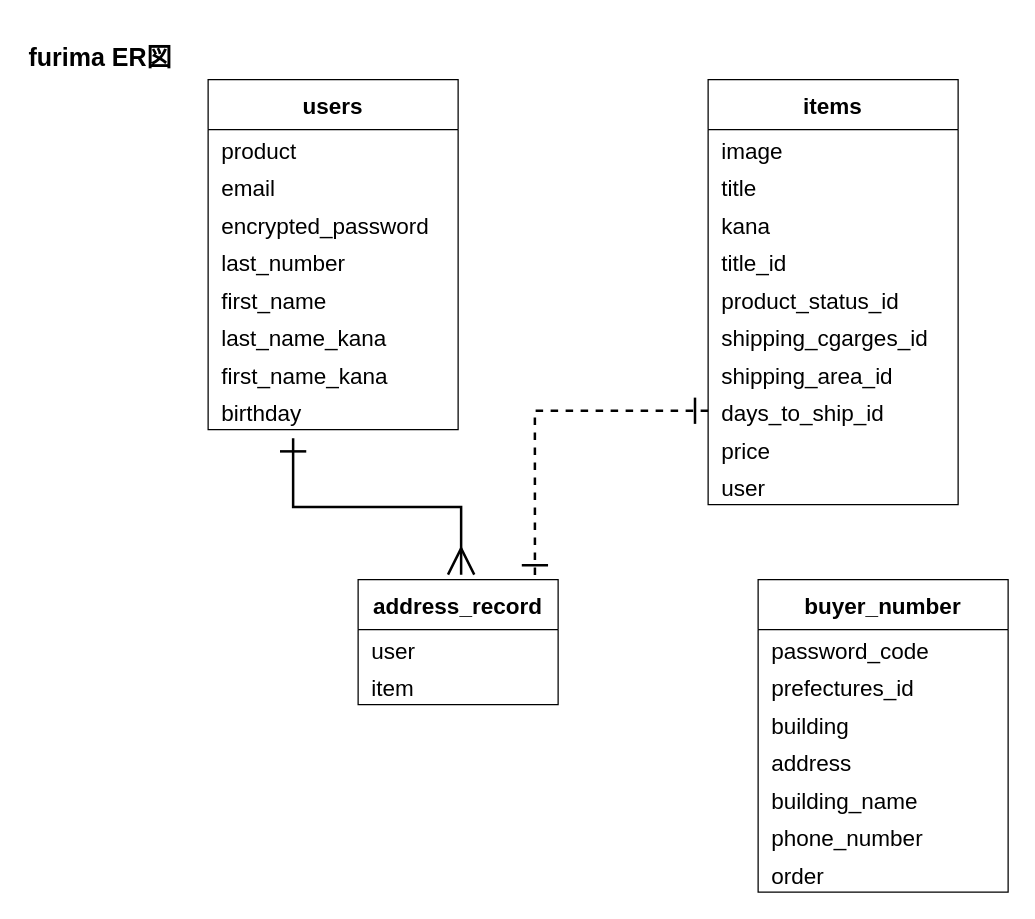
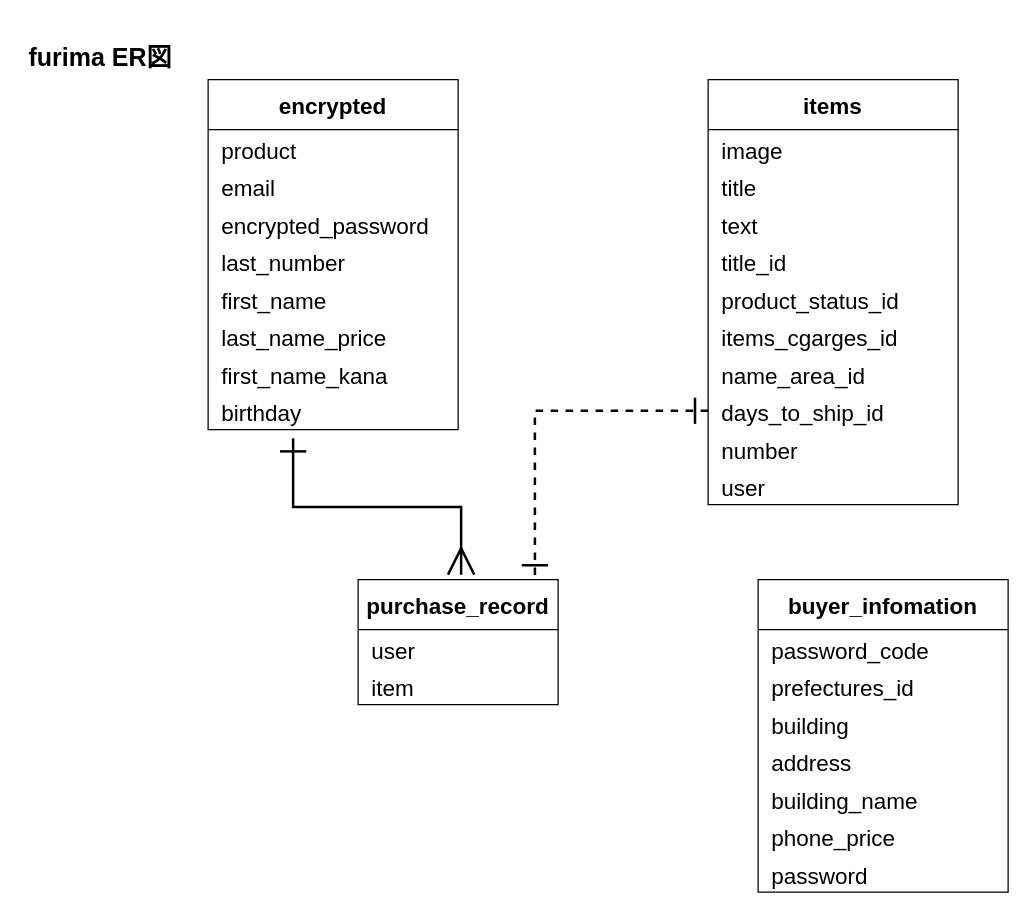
  <mxCell id="0" />
  <mxCell id="1" parent="0" />
- <mxCell id="2" value="users" style="swimlane;fontStyle=1;childLayout=stackLayout;horizontal=1;startSize=40;horizontalStack=0;resizeParent=1;resizeParentMax=0;resizeLast=0;collapsible=1;marginBottom=0;align=center;fontSize=18;" parent="1" vertex="1"><mxGeometry x="166" y="63" width="200" height="280" as="geometry" /></mxCell>
+ <mxCell id="2" value="encrypted" style="swimlane;fontStyle=1;childLayout=stackLayout;horizontal=1;startSize=40;horizontalStack=0;resizeParent=1;resizeParentMax=0;resizeLast=0;collapsible=1;marginBottom=0;align=center;fontSize=18;" parent="1" vertex="1"><mxGeometry x="166" y="63" width="200" height="280" as="geometry" /></mxCell>
  <mxCell id="3" value=" product" style="text;strokeColor=none;fillColor=none;spacingLeft=4;spacingRight=4;overflow=hidden;rotatable=0;points=[[0,0.5],[1,0.5]];portConstraint=eastwest;fontSize=18;" parent="2" vertex="1"><mxGeometry y="40" width="200" height="30" as="geometry" /></mxCell>
  <mxCell id="4" value=" email" style="text;strokeColor=none;fillColor=none;spacingLeft=4;spacingRight=4;overflow=hidden;rotatable=0;points=[[0,0.5],[1,0.5]];portConstraint=eastwest;fontSize=18;" parent="2" vertex="1"><mxGeometry y="70" width="200" height="30" as="geometry" /></mxCell>
  <mxCell id="5" value=" encrypted_password" style="text;strokeColor=none;fillColor=none;spacingLeft=4;spacingRight=4;overflow=hidden;rotatable=0;points=[[0,0.5],[1,0.5]];portConstraint=eastwest;fontSize=18;" parent="2" vertex="1"><mxGeometry y="100" width="200" height="30" as="geometry" /></mxCell>
  <mxCell id="6" value=" last_number" style="text;strokeColor=none;fillColor=none;spacingLeft=4;spacingRight=4;overflow=hidden;rotatable=0;points=[[0,0.5],[1,0.5]];portConstraint=eastwest;fontSize=18;" parent="2" vertex="1"><mxGeometry y="130" width="200" height="30" as="geometry" /></mxCell>
  <mxCell id="7" value=" first_name" style="text;strokeColor=none;fillColor=none;spacingLeft=4;spacingRight=4;overflow=hidden;rotatable=0;points=[[0,0.5],[1,0.5]];portConstraint=eastwest;fontSize=18;" parent="2" vertex="1"><mxGeometry y="160" width="200" height="30" as="geometry" /></mxCell>
- <mxCell id="8" value=" last_name_kana" style="text;strokeColor=none;fillColor=none;spacingLeft=4;spacingRight=4;overflow=hidden;rotatable=0;points=[[0,0.5],[1,0.5]];portConstraint=eastwest;fontSize=18;" parent="2" vertex="1"><mxGeometry y="190" width="200" height="30" as="geometry" /></mxCell>
+ <mxCell id="8" value=" last_name_price" style="text;strokeColor=none;fillColor=none;spacingLeft=4;spacingRight=4;overflow=hidden;rotatable=0;points=[[0,0.5],[1,0.5]];portConstraint=eastwest;fontSize=18;" parent="2" vertex="1"><mxGeometry y="190" width="200" height="30" as="geometry" /></mxCell>
  <mxCell id="9" value=" first_name_kana" style="text;strokeColor=none;fillColor=none;spacingLeft=4;spacingRight=4;overflow=hidden;rotatable=0;points=[[0,0.5],[1,0.5]];portConstraint=eastwest;fontSize=18;" parent="2" vertex="1"><mxGeometry y="220" width="200" height="30" as="geometry" /></mxCell>
  <mxCell id="10" value=" birthday" style="text;strokeColor=none;fillColor=none;spacingLeft=4;spacingRight=4;overflow=hidden;rotatable=0;points=[[0,0.5],[1,0.5]];portConstraint=eastwest;fontSize=18;" parent="2" vertex="1"><mxGeometry y="250" width="200" height="30" as="geometry" /></mxCell>
  <mxCell id="11" value="items" style="swimlane;fontStyle=1;childLayout=stackLayout;horizontal=1;startSize=40;horizontalStack=0;resizeParent=1;resizeParentMax=0;resizeLast=0;collapsible=1;marginBottom=0;align=center;fontSize=18;" parent="1" vertex="1"><mxGeometry x="566" y="63" width="200" height="340" as="geometry" /></mxCell>
  <mxCell id="12" value=" image" style="text;strokeColor=none;fillColor=none;spacingLeft=4;spacingRight=4;overflow=hidden;rotatable=0;points=[[0,0.5],[1,0.5]];portConstraint=eastwest;fontSize=18;" parent="11" vertex="1"><mxGeometry y="40" width="200" height="30" as="geometry" /></mxCell>
  <mxCell id="13" value=" title" style="text;strokeColor=none;fillColor=none;spacingLeft=4;spacingRight=4;overflow=hidden;rotatable=0;points=[[0,0.5],[1,0.5]];portConstraint=eastwest;fontSize=18;" parent="11" vertex="1"><mxGeometry y="70" width="200" height="30" as="geometry" /></mxCell>
- <mxCell id="14" value=" kana" style="text;strokeColor=none;fillColor=none;spacingLeft=4;spacingRight=4;overflow=hidden;rotatable=0;points=[[0,0.5],[1,0.5]];portConstraint=eastwest;fontSize=18;" parent="11" vertex="1"><mxGeometry y="100" width="200" height="30" as="geometry" /></mxCell>
+ <mxCell id="14" value=" text" style="text;strokeColor=none;fillColor=none;spacingLeft=4;spacingRight=4;overflow=hidden;rotatable=0;points=[[0,0.5],[1,0.5]];portConstraint=eastwest;fontSize=18;" parent="11" vertex="1"><mxGeometry y="100" width="200" height="30" as="geometry" /></mxCell>
  <mxCell id="15" value=" title_id" style="text;strokeColor=none;fillColor=none;spacingLeft=4;spacingRight=4;overflow=hidden;rotatable=0;points=[[0,0.5],[1,0.5]];portConstraint=eastwest;fontSize=18;" parent="11" vertex="1"><mxGeometry y="130" width="200" height="30" as="geometry" /></mxCell>
  <mxCell id="16" value=" product_status_id" style="text;strokeColor=none;fillColor=none;spacingLeft=4;spacingRight=4;overflow=hidden;rotatable=0;points=[[0,0.5],[1,0.5]];portConstraint=eastwest;fontSize=18;" parent="11" vertex="1"><mxGeometry y="160" width="200" height="30" as="geometry" /></mxCell>
- <mxCell id="17" value=" shipping_cgarges_id" style="text;strokeColor=none;fillColor=none;spacingLeft=4;spacingRight=4;overflow=hidden;rotatable=0;points=[[0,0.5],[1,0.5]];portConstraint=eastwest;fontSize=18;" parent="11" vertex="1"><mxGeometry y="190" width="200" height="30" as="geometry" /></mxCell>
- <mxCell id="18" value=" shipping_area_id" style="text;strokeColor=none;fillColor=none;spacingLeft=4;spacingRight=4;overflow=hidden;rotatable=0;points=[[0,0.5],[1,0.5]];portConstraint=eastwest;fontSize=18;" parent="11" vertex="1"><mxGeometry y="220" width="200" height="30" as="geometry" /></mxCell>
+ <mxCell id="17" value=" items_cgarges_id" style="text;strokeColor=none;fillColor=none;spacingLeft=4;spacingRight=4;overflow=hidden;rotatable=0;points=[[0,0.5],[1,0.5]];portConstraint=eastwest;fontSize=18;" parent="11" vertex="1"><mxGeometry y="190" width="200" height="30" as="geometry" /></mxCell>
+ <mxCell id="18" value=" name_area_id" style="text;strokeColor=none;fillColor=none;spacingLeft=4;spacingRight=4;overflow=hidden;rotatable=0;points=[[0,0.5],[1,0.5]];portConstraint=eastwest;fontSize=18;" parent="11" vertex="1"><mxGeometry y="220" width="200" height="30" as="geometry" /></mxCell>
  <mxCell id="19" value=" days_to_ship_id" style="text;strokeColor=none;fillColor=none;spacingLeft=4;spacingRight=4;overflow=hidden;rotatable=0;points=[[0,0.5],[1,0.5]];portConstraint=eastwest;fontSize=18;" parent="11" vertex="1"><mxGeometry y="250" width="200" height="30" as="geometry" /></mxCell>
- <mxCell id="20" value=" price" style="text;strokeColor=none;fillColor=none;spacingLeft=4;spacingRight=4;overflow=hidden;rotatable=0;points=[[0,0.5],[1,0.5]];portConstraint=eastwest;fontSize=18;" parent="11" vertex="1"><mxGeometry y="280" width="200" height="30" as="geometry" /></mxCell>
+ <mxCell id="20" value=" number" style="text;strokeColor=none;fillColor=none;spacingLeft=4;spacingRight=4;overflow=hidden;rotatable=0;points=[[0,0.5],[1,0.5]];portConstraint=eastwest;fontSize=18;" parent="11" vertex="1"><mxGeometry y="280" width="200" height="30" as="geometry" /></mxCell>
  <mxCell id="21" value=" user" style="text;strokeColor=none;fillColor=none;spacingLeft=4;spacingRight=4;overflow=hidden;rotatable=0;points=[[0,0.5],[1,0.5]];portConstraint=eastwest;fontSize=18;" parent="11" vertex="1"><mxGeometry y="310" width="200" height="30" as="geometry" /></mxCell>
- <mxCell id="22" value="address_record" style="swimlane;fontStyle=1;childLayout=stackLayout;horizontal=1;startSize=40;horizontalStack=0;resizeParent=1;resizeParentMax=0;resizeLast=0;collapsible=1;marginBottom=0;align=center;fontSize=18;" parent="1" vertex="1"><mxGeometry x="286" y="463" width="160" height="100" as="geometry" /></mxCell>
+ <mxCell id="22" value="purchase_record" style="swimlane;fontStyle=1;childLayout=stackLayout;horizontal=1;startSize=40;horizontalStack=0;resizeParent=1;resizeParentMax=0;resizeLast=0;collapsible=1;marginBottom=0;align=center;fontSize=18;" parent="1" vertex="1"><mxGeometry x="286" y="463" width="160" height="100" as="geometry" /></mxCell>
  <mxCell id="23" value=" user" style="text;strokeColor=none;fillColor=none;spacingLeft=4;spacingRight=4;overflow=hidden;rotatable=0;points=[[0,0.5],[1,0.5]];portConstraint=eastwest;fontSize=18;" parent="22" vertex="1"><mxGeometry y="40" width="160" height="30" as="geometry" /></mxCell>
  <mxCell id="24" value=" item" style="text;strokeColor=none;fillColor=none;spacingLeft=4;spacingRight=4;overflow=hidden;rotatable=0;points=[[0,0.5],[1,0.5]];portConstraint=eastwest;fontSize=18;" parent="22" vertex="1"><mxGeometry y="70" width="160" height="30" as="geometry" /></mxCell>
- <mxCell id="25" value="buyer_number" style="swimlane;fontStyle=1;childLayout=stackLayout;horizontal=1;startSize=40;horizontalStack=0;resizeParent=1;resizeParentMax=0;resizeLast=0;collapsible=1;marginBottom=0;align=center;fontSize=18;" parent="1" vertex="1"><mxGeometry x="606" y="463" width="200" height="250" as="geometry" /></mxCell>
+ <mxCell id="25" value="buyer_infomation" style="swimlane;fontStyle=1;childLayout=stackLayout;horizontal=1;startSize=40;horizontalStack=0;resizeParent=1;resizeParentMax=0;resizeLast=0;collapsible=1;marginBottom=0;align=center;fontSize=18;" parent="1" vertex="1"><mxGeometry x="606" y="463" width="200" height="250" as="geometry" /></mxCell>
  <mxCell id="26" value=" password_code" style="text;strokeColor=none;fillColor=none;spacingLeft=4;spacingRight=4;overflow=hidden;rotatable=0;points=[[0,0.5],[1,0.5]];portConstraint=eastwest;fontSize=18;" parent="25" vertex="1"><mxGeometry y="40" width="200" height="30" as="geometry" /></mxCell>
  <mxCell id="27" value=" prefectures_id" style="text;strokeColor=none;fillColor=none;spacingLeft=4;spacingRight=4;overflow=hidden;rotatable=0;points=[[0,0.5],[1,0.5]];portConstraint=eastwest;fontSize=18;" parent="25" vertex="1"><mxGeometry y="70" width="200" height="30" as="geometry" /></mxCell>
  <mxCell id="28" value=" building" style="text;strokeColor=none;fillColor=none;spacingLeft=4;spacingRight=4;overflow=hidden;rotatable=0;points=[[0,0.5],[1,0.5]];portConstraint=eastwest;fontSize=18;" parent="25" vertex="1"><mxGeometry y="100" width="200" height="30" as="geometry" /></mxCell>
  <mxCell id="29" value=" address" style="text;strokeColor=none;fillColor=none;spacingLeft=4;spacingRight=4;overflow=hidden;rotatable=0;points=[[0,0.5],[1,0.5]];portConstraint=eastwest;fontSize=18;" parent="25" vertex="1"><mxGeometry y="130" width="200" height="30" as="geometry" /></mxCell>
  <mxCell id="30" value=" building_name" style="text;strokeColor=none;fillColor=none;spacingLeft=4;spacingRight=4;overflow=hidden;rotatable=0;points=[[0,0.5],[1,0.5]];portConstraint=eastwest;fontSize=18;" parent="25" vertex="1"><mxGeometry y="160" width="200" height="30" as="geometry" /></mxCell>
- <mxCell id="31" value=" phone_number" style="text;strokeColor=none;fillColor=none;spacingLeft=4;spacingRight=4;overflow=hidden;rotatable=0;points=[[0,0.5],[1,0.5]];portConstraint=eastwest;fontSize=18;" parent="25" vertex="1"><mxGeometry y="190" width="200" height="30" as="geometry" /></mxCell>
- <mxCell id="32" value=" order" style="text;strokeColor=none;fillColor=none;spacingLeft=4;spacingRight=4;overflow=hidden;rotatable=0;points=[[0,0.5],[1,0.5]];portConstraint=eastwest;fontSize=18;" parent="25" vertex="1"><mxGeometry y="220" width="200" height="30" as="geometry" /></mxCell>
+ <mxCell id="31" value=" phone_price" style="text;strokeColor=none;fillColor=none;spacingLeft=4;spacingRight=4;overflow=hidden;rotatable=0;points=[[0,0.5],[1,0.5]];portConstraint=eastwest;fontSize=18;" parent="25" vertex="1"><mxGeometry y="190" width="200" height="30" as="geometry" /></mxCell>
+ <mxCell id="32" value=" password" style="text;strokeColor=none;fillColor=none;spacingLeft=4;spacingRight=4;overflow=hidden;rotatable=0;points=[[0,0.5],[1,0.5]];portConstraint=eastwest;fontSize=18;" parent="25" vertex="1"><mxGeometry y="220" width="200" height="30" as="geometry" /></mxCell>
  <mxCell id="33" value="" style="edgeStyle=orthogonalEdgeStyle;fontSize=12;html=1;endArrow=ERmany;startArrow=ERone;startSize=18;endSize=18;strokeWidth=2;rounded=0;entryX=0.84;entryY=-0.009;entryDx=0;entryDy=0;entryPerimeter=0;endFill=0;startFill=0;" parent="1" edge="1"><mxGeometry width="100" height="100" relative="1" as="geometry"><mxPoint x="234" y="350" as="sourcePoint" /><mxPoint x="368.4" y="459.1" as="targetPoint" /><Array as="points"><mxPoint x="234" y="405" /><mxPoint x="368" y="405" /></Array></mxGeometry></mxCell>
  <mxCell id="34" style="edgeStyle=orthogonalEdgeStyle;rounded=0;orthogonalLoop=1;jettySize=auto;html=1;entryX=0.884;entryY=-0.009;entryDx=0;entryDy=0;entryPerimeter=0;fontSize=18;startArrow=ERone;startFill=0;endArrow=ERone;endFill=0;startSize=18;endSize=18;strokeWidth=2;dashed=1;" parent="1" source="19" target="22" edge="1"><mxGeometry relative="1" as="geometry" /></mxCell>
  <mxCell id="35" value="&lt;b style=&quot;font-size: 20px;&quot;&gt;furima ER図&lt;/b&gt;" style="text;html=1;strokeColor=none;fillColor=none;align=center;verticalAlign=middle;whiteSpace=wrap;rounded=0;fontSize=20;" parent="1" vertex="1"><mxGeometry x="20" y="20" width="120" height="50" as="geometry" /></mxCell>
